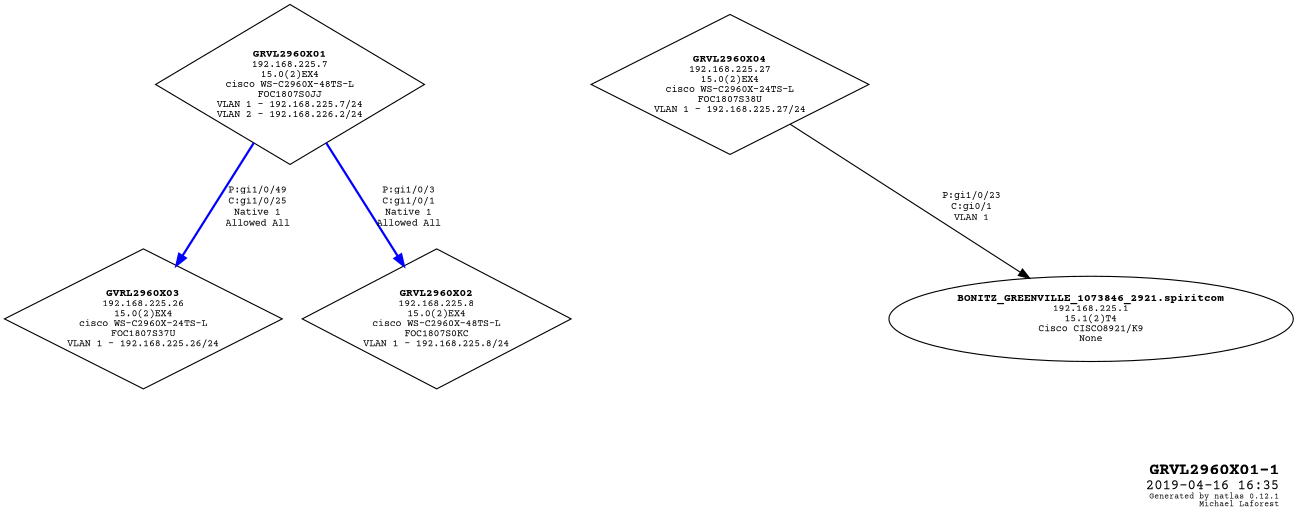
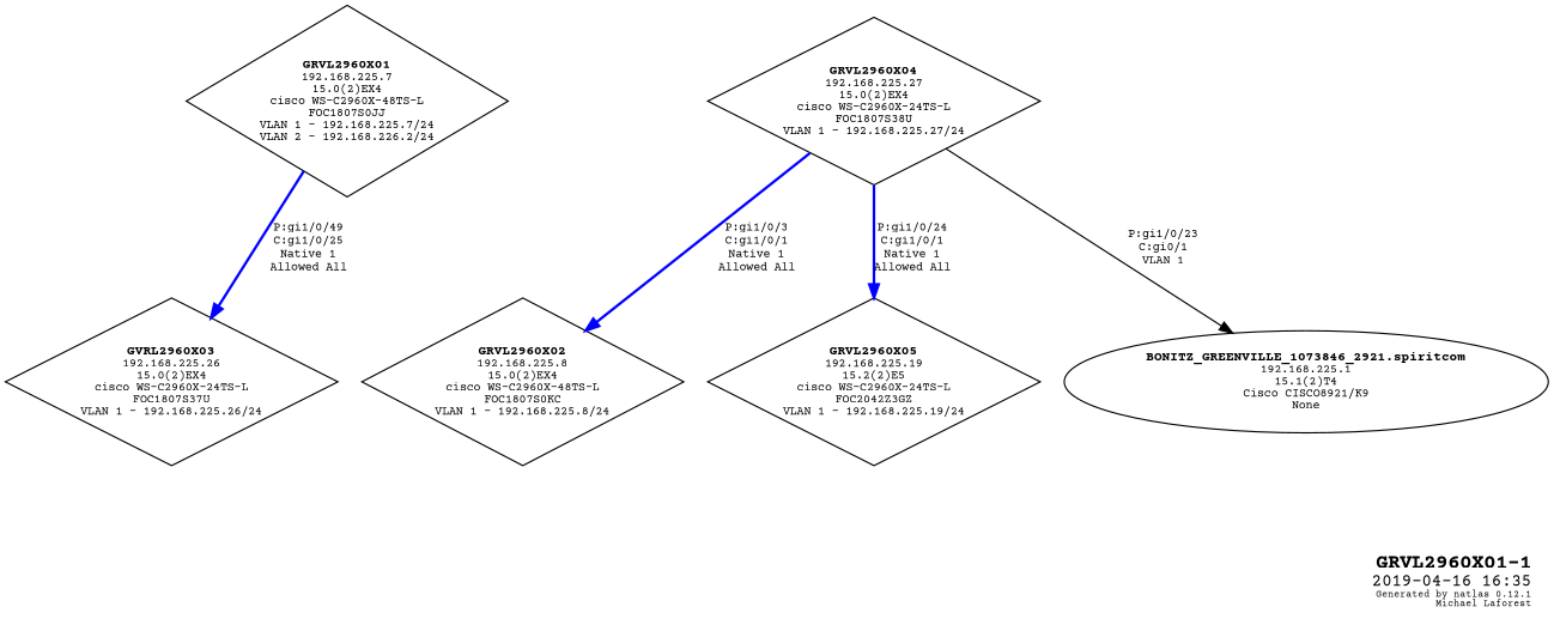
  graph {
    fontname="Courier Prime"
    fontsize=10
    label=<<table border="0"><tr><td balign="right"><font point-size="15"><b>GRVL2960X01-1</b></font><br /><font point-size="13">2019-04-16 16:35</font><br /><font point-size="7">Generated by natlas 0.12.1<br />Michael Laforest</font><br /></td></tr></table>>
    labeljust=r
    labelloc=b
    node [fontname="Courier Prime" fontsize=9 peripheries=1 shape=diamond style=solid]
    edge [color=blue dir=forward fontname="Courier Prime" fontsize=9 labeljust=l style=bold]
    n1 [height=2 label=<<font point-size="10"><b>GRVL2960X01</b></font><br />192.168.225.7<br />15.0(2)EX4<br />cisco WS-C2960X-48TS-L<br />FOC1807S0JJ<br />VLAN 1 - 192.168.225.7/24<br />VLAN 2 - 192.168.226.2/24<br />> width=3.3056]
    n2 [height=1.75 label=<<font point-size="10"><b>GRVL2960X02</b></font><br />192.168.225.8<br />15.0(2)EX4<br />cisco WS-C2960X-48TS-L<br />FOC1807S0KC<br />VLAN 1 - 192.168.225.8/24<br />> width=3.3056]
    n3 [height=1.75 label=<<font point-size="10"><b>GVRL2960X03</b></font><br />192.168.225.26<br />15.0(2)EX4<br />cisco WS-C2960X-24TS-L<br />FOC1807S37U<br />VLAN 1 - 192.168.225.26/24<br />> width=3.4444]
    n4 [height=1.75 label=<<font point-size="10"><b>GRVL2960X04</b></font><br />192.168.225.27<br />15.0(2)EX4<br />cisco WS-C2960X-24TS-L<br />FOC1807S38U<br />VLAN 1 - 192.168.225.27/24<br />> width=3.4444]
    n5 [height=1.0607 label=<<font point-size="10"><b>BONITZ_GREENVILLE_1073846_2921.spiritcom</b></font><br />192.168.225.1<br />15.1(2)T4<br />Cisco CISCO8921/K9<br />None<br />> shape=ellipse width=4.6944]
-   n1 -- n2 [label="P:gi1/0/3\nC:gi1/0/1\nNative 1\nAllowed All"]
+   n6 [height=1.75 label=<<font point-size="10"><b>GRVL2960X05</b></font><br />192.168.225.19<br />15.2(2)E5<br />cisco WS-C2960X-24TS-L<br />FOC2042Z3GZ<br />VLAN 1 - 192.168.225.19/24<br />> width=3.4444]
+   n4 -- n2 [label="P:gi1/0/3\nC:gi1/0/1\nNative 1\nAllowed All"]
    n1 -- n3 [label="P:gi1/0/49\nC:gi1/0/25\nNative 1\nAllowed All"]
    n4 -- n5 [color=black label="P:gi1/0/23\nC:gi0/1\nVLAN 1" style=solid]
+   n4 -- n6 [label="P:gi1/0/24\nC:gi1/0/1\nNative 1\nAllowed All"]
  }
